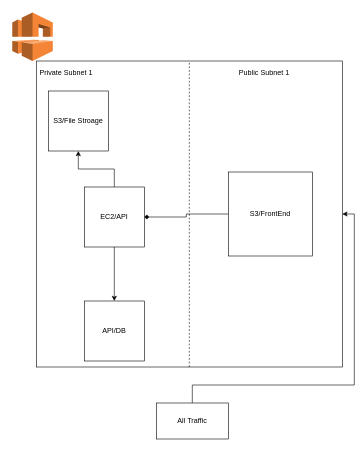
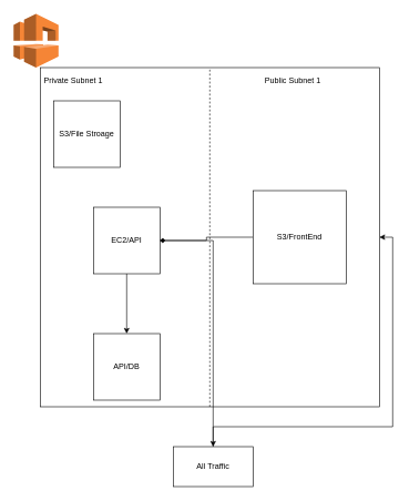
  <mxCell id="0" />
  <mxCell id="1" parent="0" />
  <mxCell id="2" value="" style="whiteSpace=wrap;html=1;aspect=fixed;" vertex="1" parent="1"><mxGeometry x="60" y="101" width="510" height="510" as="geometry" /></mxCell>
  <mxCell id="3" value="" style="outlineConnect=0;dashed=0;verticalLabelPosition=bottom;verticalAlign=top;align=center;html=1;shape=mxgraph.aws3.vpc;fillColor=#F58536;gradientColor=none;" vertex="1" parent="1"><mxGeometry x="20" y="20" width="67.5" height="81" as="geometry" /></mxCell>
  <mxCell id="4" value="" style="endArrow=none;dashed=1;html=1;entryX=0.5;entryY=0;entryDx=0;entryDy=0;exitX=0.5;exitY=1;exitDx=0;exitDy=0;" edge="1" parent="1" source="2" target="2"><mxGeometry width="50" height="50" relative="1" as="geometry"><mxPoint x="280" y="231" as="sourcePoint" /><mxPoint x="330" y="181" as="targetPoint" /></mxGeometry></mxCell>
  <mxCell id="5" value="Private Subnet 1" style="text;html=1;strokeColor=none;fillColor=none;align=center;verticalAlign=middle;whiteSpace=wrap;rounded=0;" vertex="1" parent="1"><mxGeometry x="60" y="111" width="100" height="20" as="geometry" /></mxCell>
  <mxCell id="6" value="Public Subnet 1" style="text;html=1;strokeColor=none;fillColor=none;align=center;verticalAlign=middle;whiteSpace=wrap;rounded=0;" vertex="1" parent="1"><mxGeometry x="390" y="111" width="100" height="20" as="geometry" /></mxCell>
  <mxCell id="7" style="edgeStyle=orthogonalEdgeStyle;rounded=0;orthogonalLoop=1;jettySize=auto;html=1;" edge="1" parent="1" source="9" target="10"><mxGeometry relative="1" as="geometry" /></mxCell>
- <mxCell id="8" style="edgeStyle=orthogonalEdgeStyle;rounded=0;orthogonalLoop=1;jettySize=auto;html=1;" edge="1" parent="1" source="9" target="13"><mxGeometry relative="1" as="geometry" /></mxCell>
+ <mxCell id="8" style="edgeStyle=orthogonalEdgeStyle;rounded=0;orthogonalLoop=1;jettySize=auto;html=1;" edge="1" parent="1" source="9" target="15"><mxGeometry relative="1" as="geometry" /></mxCell>
  <mxCell id="9" value="EC2/API" style="whiteSpace=wrap;html=1;aspect=fixed;" vertex="1" parent="1"><mxGeometry x="140" y="311" width="100" height="100" as="geometry" /></mxCell>
  <mxCell id="10" value="API/DB" style="whiteSpace=wrap;html=1;aspect=fixed;" vertex="1" parent="1"><mxGeometry x="140" y="501" width="100" height="100" as="geometry" /></mxCell>
  <mxCell id="11" style="edgeStyle=orthogonalEdgeStyle;rounded=0;orthogonalLoop=1;jettySize=auto;html=1;endArrow=diamond;" edge="1" parent="1" source="12" target="9"><mxGeometry relative="1" as="geometry" /></mxCell>
  <mxCell id="12" value="S3/FrontEnd" style="whiteSpace=wrap;html=1;aspect=fixed;" vertex="1" parent="1"><mxGeometry x="380" y="286" width="140" height="140" as="geometry" /></mxCell>
  <mxCell id="13" value="S3/File Stroage" style="whiteSpace=wrap;html=1;aspect=fixed;" vertex="1" parent="1"><mxGeometry x="80" y="151" width="100" height="100" as="geometry" /></mxCell>
  <mxCell id="14" style="edgeStyle=orthogonalEdgeStyle;rounded=0;orthogonalLoop=1;jettySize=auto;html=1;entryX=1;entryY=0.5;entryDx=0;entryDy=0;" edge="1" parent="1" source="15" target="2"><mxGeometry relative="1" as="geometry" /></mxCell>
  <mxCell id="15" value="All Traffic" style="rounded=0;whiteSpace=wrap;html=1;" vertex="1" parent="1"><mxGeometry x="260" y="671" width="120" height="60" as="geometry" /></mxCell>
